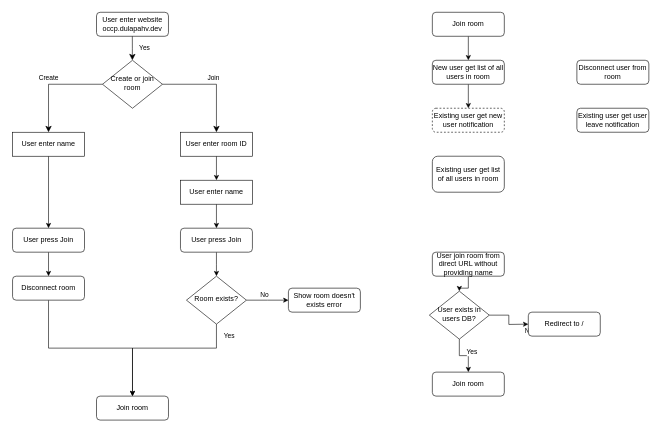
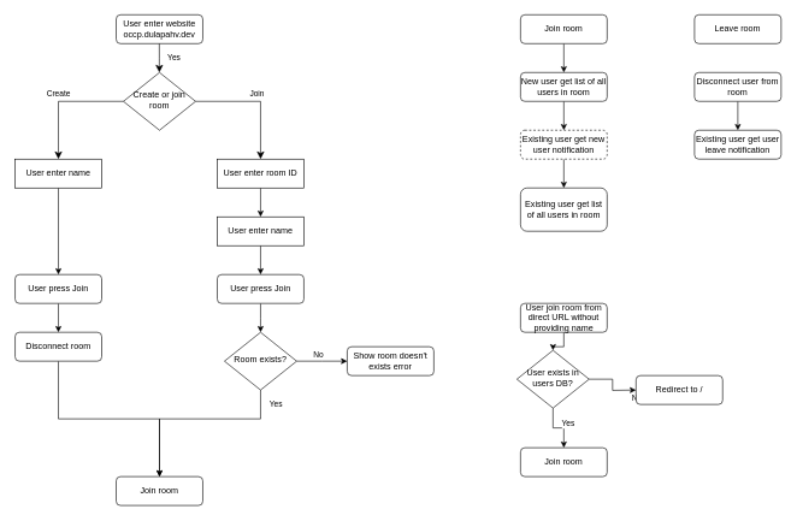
  <mxCell id="0" />
  <mxCell id="1" parent="0" />
  <mxCell id="2" value="User enter website&lt;div&gt;occp.dulapahv.dev&lt;/div&gt;" style="rounded=1;whiteSpace=wrap;html=1;fontSize=12;glass=0;strokeWidth=1;shadow=0;" parent="1" vertex="1"><mxGeometry x="160" y="20" width="120" height="40" as="geometry" /></mxCell>
  <mxCell id="3" value="Create or join room" style="rhombus;whiteSpace=wrap;html=1;shadow=0;fontFamily=Helvetica;fontSize=12;align=center;strokeWidth=1;spacing=6;spacingTop=-4;" vertex="1" parent="1"><mxGeometry x="170" y="100" width="100" height="80" as="geometry" /></mxCell>
  <mxCell id="4" value="Join" style="edgeStyle=orthogonalEdgeStyle;rounded=0;html=1;jettySize=auto;orthogonalLoop=1;fontSize=11;endArrow=classic;endFill=1;endSize=8;strokeWidth=1;shadow=0;labelBackgroundColor=none;exitX=1;exitY=0.5;exitDx=0;exitDy=0;" edge="1" parent="1" source="3"><mxGeometry y="10" relative="1" as="geometry"><mxPoint as="offset" /><mxPoint x="590" y="250" as="sourcePoint" /><mxPoint x="360" y="220" as="targetPoint" /><Array as="points"><mxPoint x="360" y="140" /></Array></mxGeometry></mxCell>
  <mxCell id="5" value="Yes" style="rounded=0;html=1;jettySize=auto;orthogonalLoop=1;fontSize=11;endArrow=classic;endFill=1;endSize=8;strokeWidth=1;shadow=0;labelBackgroundColor=none;edgeStyle=orthogonalEdgeStyle;" edge="1" parent="1"><mxGeometry y="20" relative="1" as="geometry"><mxPoint as="offset" /><mxPoint x="219.75" y="60" as="sourcePoint" /><mxPoint x="219.75" y="100" as="targetPoint" /><Array as="points"><mxPoint x="220" y="81" /><mxPoint x="220" y="81" /></Array></mxGeometry></mxCell>
  <mxCell id="6" value="Create" style="edgeStyle=orthogonalEdgeStyle;rounded=0;html=1;jettySize=auto;orthogonalLoop=1;fontSize=11;endArrow=classic;endFill=1;endSize=8;strokeWidth=1;shadow=0;labelBackgroundColor=none;exitX=0;exitY=0.5;exitDx=0;exitDy=0;" edge="1" parent="1" source="3"><mxGeometry x="0.059" y="-10" relative="1" as="geometry"><mxPoint x="10" y="-10" as="offset" /><mxPoint x="-10" y="140" as="sourcePoint" /><mxPoint x="80" y="220" as="targetPoint" /><Array as="points"><mxPoint x="80" y="140" /></Array></mxGeometry></mxCell>
  <mxCell id="7" style="edgeStyle=orthogonalEdgeStyle;rounded=0;orthogonalLoop=1;jettySize=auto;html=1;entryX=0.5;entryY=0;entryDx=0;entryDy=0;" edge="1" parent="1" source="8" target="22"><mxGeometry relative="1" as="geometry"><mxPoint x="80" y="300" as="targetPoint" /></mxGeometry></mxCell>
  <mxCell id="8" value="User enter name" style="rounded=0;whiteSpace=wrap;html=1;fontSize=12;glass=0;strokeWidth=1;shadow=0;" vertex="1" parent="1"><mxGeometry x="20" y="220" width="120" height="40" as="geometry" /></mxCell>
  <mxCell id="9" style="edgeStyle=orthogonalEdgeStyle;rounded=0;orthogonalLoop=1;jettySize=auto;html=1;entryX=0.5;entryY=0;entryDx=0;entryDy=0;" edge="1" parent="1" source="10" target="12"><mxGeometry relative="1" as="geometry" /></mxCell>
  <mxCell id="10" value="User enter room ID" style="rounded=0;whiteSpace=wrap;html=1;fontSize=12;glass=0;strokeWidth=1;shadow=0;" vertex="1" parent="1"><mxGeometry x="300" y="220" width="120" height="40" as="geometry" /></mxCell>
  <mxCell id="11" style="edgeStyle=orthogonalEdgeStyle;rounded=0;orthogonalLoop=1;jettySize=auto;html=1;entryX=0.5;entryY=0;entryDx=0;entryDy=0;" edge="1" parent="1" source="12" target="14"><mxGeometry relative="1" as="geometry" /></mxCell>
  <mxCell id="12" value="User enter name" style="rounded=0;whiteSpace=wrap;html=1;fontSize=12;glass=0;strokeWidth=1;shadow=0;" vertex="1" parent="1"><mxGeometry x="300" y="300" width="120" height="40" as="geometry" /></mxCell>
  <mxCell id="13" style="edgeStyle=orthogonalEdgeStyle;rounded=0;orthogonalLoop=1;jettySize=auto;html=1;entryX=0.5;entryY=0;entryDx=0;entryDy=0;" edge="1" parent="1" source="14"><mxGeometry relative="1" as="geometry"><mxPoint x="360" y="460" as="targetPoint" /></mxGeometry></mxCell>
  <mxCell id="14" value="User press Join" style="rounded=1;whiteSpace=wrap;html=1;fontSize=12;glass=0;strokeWidth=1;shadow=0;" vertex="1" parent="1"><mxGeometry x="300" y="380" width="120" height="40" as="geometry" /></mxCell>
  <mxCell id="15" style="edgeStyle=orthogonalEdgeStyle;rounded=0;orthogonalLoop=1;jettySize=auto;html=1;" edge="1" parent="1" source="19"><mxGeometry relative="1" as="geometry"><mxPoint x="480" y="500" as="targetPoint" /></mxGeometry></mxCell>
  <mxCell id="16" value="No" style="edgeLabel;html=1;align=center;verticalAlign=middle;resizable=0;points=[];" vertex="1" connectable="0" parent="15"><mxGeometry x="0.222" y="1" relative="1" as="geometry"><mxPoint x="-13" y="-9" as="offset" /></mxGeometry></mxCell>
  <mxCell id="17" style="edgeStyle=orthogonalEdgeStyle;rounded=0;orthogonalLoop=1;jettySize=auto;html=1;entryX=0.5;entryY=0;entryDx=0;entryDy=0;" edge="1" parent="1" source="19" target="25"><mxGeometry relative="1" as="geometry"><Array as="points"><mxPoint x="360" y="580" /><mxPoint x="220" y="580" /></Array></mxGeometry></mxCell>
  <mxCell id="18" value="Yes" style="edgeLabel;html=1;align=center;verticalAlign=middle;resizable=0;points=[];" vertex="1" connectable="0" parent="17"><mxGeometry x="-0.856" y="-2" relative="1" as="geometry"><mxPoint x="22" as="offset" /></mxGeometry></mxCell>
  <mxCell id="19" value="Room exists?" style="rhombus;whiteSpace=wrap;html=1;shadow=0;fontFamily=Helvetica;fontSize=12;align=center;strokeWidth=1;spacing=6;spacingTop=-4;" vertex="1" parent="1"><mxGeometry x="310" y="460" width="100" height="80" as="geometry" /></mxCell>
  <mxCell id="20" value="Show room doesn't exists error" style="rounded=1;whiteSpace=wrap;html=1;fontSize=12;glass=0;strokeWidth=1;shadow=0;" vertex="1" parent="1"><mxGeometry x="480" y="480" width="120" height="40" as="geometry" /></mxCell>
  <mxCell id="21" style="edgeStyle=orthogonalEdgeStyle;rounded=0;orthogonalLoop=1;jettySize=auto;html=1;entryX=0.5;entryY=0;entryDx=0;entryDy=0;" edge="1" parent="1" source="22" target="24"><mxGeometry relative="1" as="geometry" /></mxCell>
  <mxCell id="22" value="User press Join" style="rounded=1;whiteSpace=wrap;html=1;fontSize=12;glass=0;strokeWidth=1;shadow=0;" vertex="1" parent="1"><mxGeometry x="20" y="380" width="120" height="40" as="geometry" /></mxCell>
  <mxCell id="23" style="edgeStyle=orthogonalEdgeStyle;rounded=0;orthogonalLoop=1;jettySize=auto;html=1;entryX=0.5;entryY=0;entryDx=0;entryDy=0;exitX=0.5;exitY=1;exitDx=0;exitDy=0;" edge="1" parent="1" source="24" target="25"><mxGeometry relative="1" as="geometry"><Array as="points"><mxPoint x="80" y="580" /><mxPoint x="220" y="580" /></Array></mxGeometry></mxCell>
  <mxCell id="24" value="Disconnect room" style="rounded=1;whiteSpace=wrap;html=1;fontSize=12;glass=0;strokeWidth=1;shadow=0;" vertex="1" parent="1"><mxGeometry x="20" y="460" width="120" height="40" as="geometry" /></mxCell>
  <mxCell id="25" value="Join room" style="rounded=1;whiteSpace=wrap;html=1;fontSize=12;glass=0;strokeWidth=1;shadow=0;" vertex="1" parent="1"><mxGeometry x="160" y="660" width="120" height="40" as="geometry" /></mxCell>
  <mxCell id="26" style="edgeStyle=orthogonalEdgeStyle;rounded=0;orthogonalLoop=1;jettySize=auto;html=1;entryX=0.5;entryY=0;entryDx=0;entryDy=0;" edge="1" parent="1" source="27" target="29"><mxGeometry relative="1" as="geometry" /></mxCell>
  <mxCell id="27" value="Join room" style="rounded=1;whiteSpace=wrap;html=1;fontSize=12;glass=0;strokeWidth=1;shadow=0;" vertex="1" parent="1"><mxGeometry x="720" y="20" width="120" height="40" as="geometry" /></mxCell>
  <mxCell id="28" style="edgeStyle=orthogonalEdgeStyle;rounded=0;orthogonalLoop=1;jettySize=auto;html=1;entryX=0.5;entryY=0;entryDx=0;entryDy=0;" edge="1" parent="1" source="29" target="31"><mxGeometry relative="1" as="geometry" /></mxCell>
  <mxCell id="29" value="New user get list of all users in room" style="rounded=1;whiteSpace=wrap;html=1;fontSize=12;glass=0;strokeWidth=1;shadow=0;" vertex="1" parent="1"><mxGeometry x="720" y="100" width="120" height="40" as="geometry" /></mxCell>
+ <mxCell id="30" style="edgeStyle=orthogonalEdgeStyle;rounded=0;orthogonalLoop=1;jettySize=auto;html=1;entryX=0.5;entryY=0;entryDx=0;entryDy=0;" edge="1" parent="1" source="31" target="32"><mxGeometry relative="1" as="geometry" /></mxCell>
  <mxCell id="31" value="Existing user get new user notification" style="rounded=1;whiteSpace=wrap;html=1;fontSize=12;glass=0;strokeWidth=1;shadow=0;dashed=1;" vertex="1" parent="1"><mxGeometry x="720" y="180" width="120" height="40" as="geometry" /></mxCell>
  <mxCell id="32" value="Existing user get list of all users in room" style="rounded=1;whiteSpace=wrap;html=1;fontSize=12;glass=0;strokeWidth=1;shadow=0;" vertex="1" parent="1"><mxGeometry x="720" y="260" width="120" height="60" as="geometry" /></mxCell>
+ <mxCell id="33" value="Leave room" style="rounded=1;whiteSpace=wrap;html=1;fontSize=12;glass=0;strokeWidth=1;shadow=0;" vertex="1" parent="1"><mxGeometry x="961" y="20" width="120" height="40" as="geometry" /></mxCell>
+ <mxCell id="34" style="edgeStyle=orthogonalEdgeStyle;rounded=0;orthogonalLoop=1;jettySize=auto;html=1;entryX=0.5;entryY=0;entryDx=0;entryDy=0;" edge="1" parent="1" source="35" target="36"><mxGeometry relative="1" as="geometry" /></mxCell>
  <mxCell id="35" value="Disconnect user from room" style="rounded=1;whiteSpace=wrap;html=1;fontSize=12;glass=0;strokeWidth=1;shadow=0;" vertex="1" parent="1"><mxGeometry x="961" y="100" width="120" height="40" as="geometry" /></mxCell>
  <mxCell id="36" value="Existing user get user leave notification" style="rounded=1;whiteSpace=wrap;html=1;fontSize=12;glass=0;strokeWidth=1;shadow=0;" vertex="1" parent="1"><mxGeometry x="961" y="180" width="120" height="40" as="geometry" /></mxCell>
  <mxCell id="37" style="edgeStyle=orthogonalEdgeStyle;rounded=0;orthogonalLoop=1;jettySize=auto;html=1;entryX=0.5;entryY=0;entryDx=0;entryDy=0;" edge="1" parent="1" source="38" target="43"><mxGeometry relative="1" as="geometry" /></mxCell>
  <mxCell id="38" value="User join room from direct URL without providing name" style="rounded=1;whiteSpace=wrap;html=1;fontSize=12;glass=0;strokeWidth=1;shadow=0;" vertex="1" parent="1"><mxGeometry x="720" y="420" width="120" height="40" as="geometry" /></mxCell>
  <mxCell id="39" style="edgeStyle=orthogonalEdgeStyle;rounded=0;orthogonalLoop=1;jettySize=auto;html=1;entryX=0.5;entryY=0;entryDx=0;entryDy=0;" edge="1" parent="1" source="43" target="44"><mxGeometry relative="1" as="geometry" /></mxCell>
  <mxCell id="40" value="Yes" style="edgeLabel;html=1;align=center;verticalAlign=middle;resizable=0;points=[];" vertex="1" connectable="0" parent="39"><mxGeometry x="-0.412" y="-1" relative="1" as="geometry"><mxPoint x="21" as="offset" /></mxGeometry></mxCell>
  <mxCell id="41" style="edgeStyle=orthogonalEdgeStyle;rounded=0;orthogonalLoop=1;jettySize=auto;html=1;" edge="1" parent="1" source="43"><mxGeometry relative="1" as="geometry"><mxPoint x="880" y="540" as="targetPoint" /></mxGeometry></mxCell>
  <mxCell id="42" value="No" style="edgeLabel;html=1;align=center;verticalAlign=middle;resizable=0;points=[];" vertex="1" connectable="0" parent="41"><mxGeometry x="-0.105" y="33" relative="1" as="geometry"><mxPoint y="23" as="offset" /></mxGeometry></mxCell>
  <mxCell id="43" value="User exists in users DB?" style="rhombus;whiteSpace=wrap;html=1;shadow=0;fontFamily=Helvetica;fontSize=12;align=center;strokeWidth=1;spacing=6;spacingTop=-4;" vertex="1" parent="1"><mxGeometry x="715" y="485" width="100" height="80" as="geometry" /></mxCell>
  <mxCell id="44" value="Join room" style="rounded=1;whiteSpace=wrap;html=1;fontSize=12;glass=0;strokeWidth=1;shadow=0;" vertex="1" parent="1"><mxGeometry x="720" y="620" width="120" height="40" as="geometry" /></mxCell>
  <mxCell id="45" value="Redirect to /" style="rounded=1;whiteSpace=wrap;html=1;fontSize=12;glass=0;strokeWidth=1;shadow=0;" vertex="1" parent="1"><mxGeometry x="880" y="520" width="120" height="40" as="geometry" /></mxCell>
